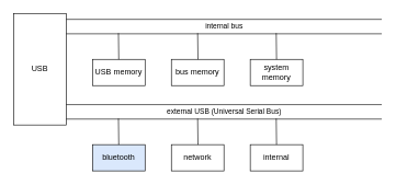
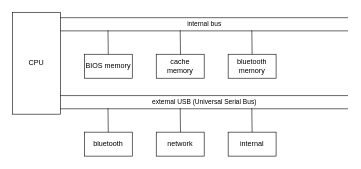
  <mxCell id="0" />
  <mxCell id="1" parent="0" />
- <mxCell id="2" value="USB" style="rounded=0;whiteSpace=wrap;html=1;" parent="1" vertex="1"><mxGeometry x="20" y="20" width="80" height="170" as="geometry" /></mxCell>
- <mxCell id="3" value="USB memory" style="rounded=0;whiteSpace=wrap;html=1;" parent="1" vertex="1"><mxGeometry x="140" y="90" width="80" height="40" as="geometry" /></mxCell>
- <mxCell id="4" value="system memory" style="rounded=0;whiteSpace=wrap;html=1;" parent="1" vertex="1"><mxGeometry x="380" y="90" width="80" height="40" as="geometry" /></mxCell>
- <mxCell id="5" value="bus memory" style="rounded=0;whiteSpace=wrap;html=1;" parent="1" vertex="1"><mxGeometry x="260" y="90" width="80" height="40" as="geometry" /></mxCell>
+ <mxCell id="2" value="CPU" style="rounded=0;whiteSpace=wrap;html=1;" parent="1" vertex="1"><mxGeometry x="20" y="20" width="80" height="170" as="geometry" /></mxCell>
+ <mxCell id="3" value="BIOS memory" style="rounded=0;whiteSpace=wrap;html=1;" parent="1" vertex="1"><mxGeometry x="140" y="90" width="80" height="40" as="geometry" /></mxCell>
+ <mxCell id="4" value="bluetooth memory" style="rounded=0;whiteSpace=wrap;html=1;" parent="1" vertex="1"><mxGeometry x="380" y="90" width="80" height="40" as="geometry" /></mxCell>
+ <mxCell id="5" value="cache memory" style="rounded=0;whiteSpace=wrap;html=1;" parent="1" vertex="1"><mxGeometry x="260" y="90" width="80" height="40" as="geometry" /></mxCell>
  <mxCell id="6" value="internal bus" style="shape=link;html=1;rounded=0;width=22;" parent="1" edge="1"><mxGeometry width="100" relative="1" as="geometry"><mxPoint x="100" y="40" as="sourcePoint" /><mxPoint x="580" y="40" as="targetPoint" /></mxGeometry></mxCell>
  <mxCell id="7" value="" style="endArrow=none;html=1;rounded=0;" parent="1" edge="1"><mxGeometry width="50" height="50" relative="1" as="geometry"><mxPoint x="180" y="90" as="sourcePoint" /><mxPoint x="179.5" y="50" as="targetPoint" /></mxGeometry></mxCell>
  <mxCell id="8" value="" style="endArrow=none;html=1;rounded=0;" parent="1" edge="1"><mxGeometry width="50" height="50" relative="1" as="geometry"><mxPoint x="300.5" y="90" as="sourcePoint" /><mxPoint x="300" y="50" as="targetPoint" /></mxGeometry></mxCell>
  <mxCell id="9" value="" style="endArrow=none;html=1;rounded=0;" parent="1" edge="1"><mxGeometry width="50" height="50" relative="1" as="geometry"><mxPoint x="420" y="90" as="sourcePoint" /><mxPoint x="419.5" y="50" as="targetPoint" /></mxGeometry></mxCell>
- <mxCell id="10" value="bluetooth" style="rounded=0;whiteSpace=wrap;html=1;fillColor=#dae8fc;" vertex="1" parent="1"><mxGeometry x="140" y="220" width="80" height="40" as="geometry" /></mxCell>
+ <mxCell id="10" value="bluetooth" style="rounded=0;whiteSpace=wrap;html=1;" vertex="1" parent="1"><mxGeometry x="140" y="220" width="80" height="40" as="geometry" /></mxCell>
  <mxCell id="11" value="internal" style="rounded=0;whiteSpace=wrap;html=1;" vertex="1" parent="1"><mxGeometry x="380" y="220" width="80" height="40" as="geometry" /></mxCell>
  <mxCell id="12" value="network" style="rounded=0;whiteSpace=wrap;html=1;" vertex="1" parent="1"><mxGeometry x="260" y="220" width="80" height="40" as="geometry" /></mxCell>
  <mxCell id="13" value="external USB (Universal Serial Bus)" style="shape=link;html=1;rounded=0;width=22;" edge="1" parent="1"><mxGeometry width="100" relative="1" as="geometry"><mxPoint x="100" y="170" as="sourcePoint" /><mxPoint x="580" y="170" as="targetPoint" /></mxGeometry></mxCell>
  <mxCell id="14" value="" style="endArrow=none;html=1;rounded=0;" edge="1" parent="1"><mxGeometry width="50" height="50" relative="1" as="geometry"><mxPoint x="180" y="220" as="sourcePoint" /><mxPoint x="179.5" y="180" as="targetPoint" /></mxGeometry></mxCell>
  <mxCell id="15" value="" style="endArrow=none;html=1;rounded=0;" edge="1" parent="1"><mxGeometry width="50" height="50" relative="1" as="geometry"><mxPoint x="300.5" y="220" as="sourcePoint" /><mxPoint x="300" y="180" as="targetPoint" /></mxGeometry></mxCell>
  <mxCell id="16" value="" style="endArrow=none;html=1;rounded=0;" edge="1" parent="1"><mxGeometry width="50" height="50" relative="1" as="geometry"><mxPoint x="420" y="220" as="sourcePoint" /><mxPoint x="419.5" y="180" as="targetPoint" /></mxGeometry></mxCell>
